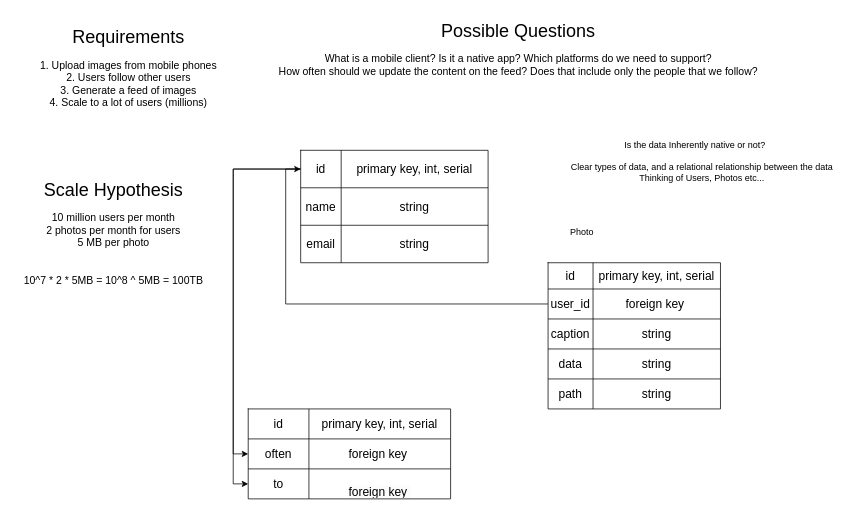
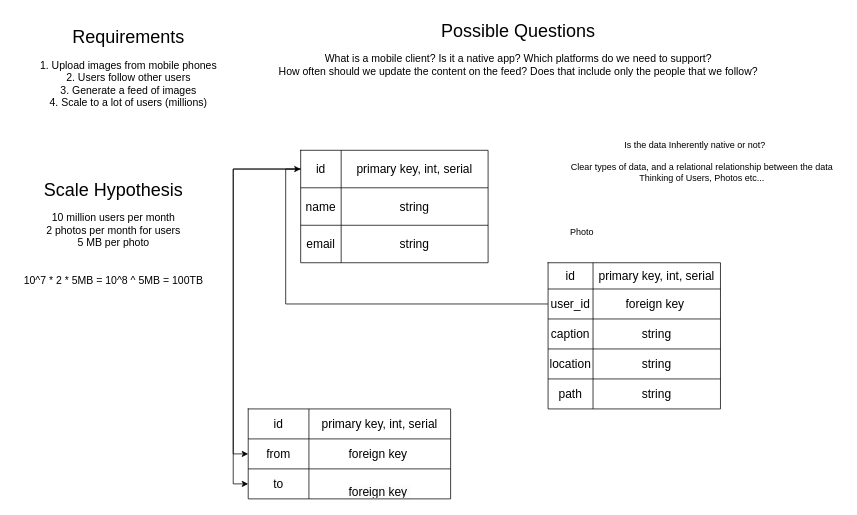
  <mxCell id="0" />
  <mxCell id="1" parent="0" />
  <mxCell id="2" value="&lt;font style=&quot;font-size: 24px;&quot;&gt;Requirements&lt;br&gt;&lt;/font&gt;&lt;br&gt;&lt;font style=&quot;font-size: 14px;&quot;&gt;1. Upload images from mobile phones&lt;br&gt;2. Users follow other users&lt;br&gt;3. Generate a feed of images&lt;br&gt;4. Scale to a lot of users (millions)&lt;/font&gt;" style="text;html=1;align=center;verticalAlign=middle;resizable=0;points=[];autosize=1;strokeColor=none;fillColor=none;" vertex="1" parent="1"><mxGeometry x="40" y="30" width="260" height="120" as="geometry" /></mxCell>
  <mxCell id="3" value="&lt;font style=&quot;font-size: 24px;&quot;&gt;Possible Questions&lt;br&gt;&lt;/font&gt;&lt;br&gt;&lt;font style=&quot;font-size: 14px;&quot;&gt;What is a mobile client? Is it a native app? Which platforms do we need to support?&lt;br&gt;How often should we update the content on the feed? Does that include only the people that we follow?&lt;/font&gt;" style="text;html=1;align=center;verticalAlign=middle;resizable=0;points=[];autosize=1;strokeColor=none;fillColor=none;" vertex="1" parent="1"><mxGeometry x="360" y="20" width="660" height="90" as="geometry" /></mxCell>
  <mxCell id="4" value="&lt;font style=&quot;font-size: 24px;&quot;&gt;Scale Hypothesis&lt;br&gt;&lt;/font&gt;&lt;br&gt;&lt;font style=&quot;font-size: 14px;&quot;&gt;10 million users per month&lt;br&gt;2 photos per month for users&lt;br&gt;5 MB per photo&lt;br&gt;&lt;br&gt;&lt;br&gt;10^7 * 2 * 5MB = 10^8 ^ 5MB = 100TB&lt;/font&gt;" style="text;html=1;align=center;verticalAlign=middle;resizable=0;points=[];autosize=1;strokeColor=none;fillColor=none;" vertex="1" parent="1"><mxGeometry x="20" y="230" width="260" height="160" as="geometry" /></mxCell>
  <mxCell id="5" value="" style="shape=table;startSize=0;container=1;collapsible=0;childLayout=tableLayout;fontSize=16;" vertex="1" parent="1"><mxGeometry x="400" y="200" width="250" height="150" as="geometry" /></mxCell>
  <mxCell id="6" value="" style="shape=tableRow;horizontal=0;startSize=0;swimlaneHead=0;swimlaneBody=0;strokeColor=inherit;top=0;left=0;bottom=0;right=0;collapsible=0;dropTarget=0;fillColor=none;points=[[0,0.5],[1,0.5]];portConstraint=eastwest;fontSize=16;" vertex="1" parent="5"><mxGeometry width="250" height="50" as="geometry" /></mxCell>
  <mxCell id="7" value="id" style="shape=partialRectangle;html=1;whiteSpace=wrap;connectable=0;strokeColor=inherit;overflow=hidden;fillColor=none;top=0;left=0;bottom=0;right=0;pointerEvents=1;fontSize=16;" vertex="1" parent="6"><mxGeometry width="54" height="50" as="geometry"><mxRectangle width="54" height="50" as="alternateBounds" /></mxGeometry></mxCell>
  <mxCell id="8" value="primary key, int, serial" style="shape=partialRectangle;html=1;whiteSpace=wrap;connectable=0;strokeColor=inherit;overflow=hidden;fillColor=none;top=0;left=0;bottom=0;right=0;pointerEvents=1;fontSize=16;" vertex="1" parent="6"><mxGeometry x="54" width="196" height="50" as="geometry"><mxRectangle width="196" height="50" as="alternateBounds" /></mxGeometry></mxCell>
  <mxCell id="9" value="" style="shape=tableRow;horizontal=0;startSize=0;swimlaneHead=0;swimlaneBody=0;strokeColor=inherit;top=0;left=0;bottom=0;right=0;collapsible=0;dropTarget=0;fillColor=none;points=[[0,0.5],[1,0.5]];portConstraint=eastwest;fontSize=16;" vertex="1" parent="5"><mxGeometry y="50" width="250" height="50" as="geometry" /></mxCell>
  <mxCell id="10" value="name" style="shape=partialRectangle;html=1;whiteSpace=wrap;connectable=0;strokeColor=inherit;overflow=hidden;fillColor=none;top=0;left=0;bottom=0;right=0;pointerEvents=1;fontSize=16;" vertex="1" parent="9"><mxGeometry width="54" height="50" as="geometry"><mxRectangle width="54" height="50" as="alternateBounds" /></mxGeometry></mxCell>
  <mxCell id="11" value="string" style="shape=partialRectangle;html=1;whiteSpace=wrap;connectable=0;strokeColor=inherit;overflow=hidden;fillColor=none;top=0;left=0;bottom=0;right=0;pointerEvents=1;fontSize=16;" vertex="1" parent="9"><mxGeometry x="54" width="196" height="50" as="geometry"><mxRectangle width="196" height="50" as="alternateBounds" /></mxGeometry></mxCell>
  <mxCell id="12" style="edgeStyle=orthogonalEdgeStyle;rounded=0;orthogonalLoop=1;jettySize=auto;html=1;exitX=1;exitY=0.5;exitDx=0;exitDy=0;" edge="1" parent="5" source="6" target="6"><mxGeometry relative="1" as="geometry" /></mxCell>
  <mxCell id="13" value="" style="shape=tableRow;horizontal=0;startSize=0;swimlaneHead=0;swimlaneBody=0;strokeColor=inherit;top=0;left=0;bottom=0;right=0;collapsible=0;dropTarget=0;fillColor=none;points=[[0,0.5],[1,0.5]];portConstraint=eastwest;fontSize=16;" vertex="1" parent="5"><mxGeometry y="100" width="250" height="50" as="geometry" /></mxCell>
  <mxCell id="14" value="email" style="shape=partialRectangle;html=1;whiteSpace=wrap;connectable=0;strokeColor=inherit;overflow=hidden;fillColor=none;top=0;left=0;bottom=0;right=0;pointerEvents=1;fontSize=16;" vertex="1" parent="13"><mxGeometry width="54" height="50" as="geometry"><mxRectangle width="54" height="50" as="alternateBounds" /></mxGeometry></mxCell>
  <mxCell id="15" value="string" style="shape=partialRectangle;html=1;whiteSpace=wrap;connectable=0;strokeColor=inherit;overflow=hidden;fillColor=none;top=0;left=0;bottom=0;right=0;pointerEvents=1;fontSize=16;" vertex="1" parent="13"><mxGeometry x="54" width="196" height="50" as="geometry"><mxRectangle width="196" height="50" as="alternateBounds" /></mxGeometry></mxCell>
  <mxCell id="16" style="edgeStyle=orthogonalEdgeStyle;rounded=0;orthogonalLoop=1;jettySize=auto;html=1;exitX=1;exitY=0.5;exitDx=0;exitDy=0;" edge="1" parent="5" source="6" target="6"><mxGeometry relative="1" as="geometry" /></mxCell>
  <mxCell id="17" value="" style="shape=table;startSize=0;container=1;collapsible=0;childLayout=tableLayout;fontSize=16;" vertex="1" parent="1"><mxGeometry x="330" y="545" width="270" height="120" as="geometry" /></mxCell>
  <mxCell id="18" value="" style="shape=tableRow;horizontal=0;startSize=0;swimlaneHead=0;swimlaneBody=0;strokeColor=inherit;top=0;left=0;bottom=0;right=0;collapsible=0;dropTarget=0;fillColor=none;points=[[0,0.5],[1,0.5]];portConstraint=eastwest;fontSize=16;" vertex="1" parent="17"><mxGeometry width="270" height="40" as="geometry" /></mxCell>
  <mxCell id="19" value="id" style="shape=partialRectangle;html=1;whiteSpace=wrap;connectable=0;strokeColor=inherit;overflow=hidden;fillColor=none;top=0;left=0;bottom=0;right=0;pointerEvents=1;fontSize=16;" vertex="1" parent="18"><mxGeometry width="81" height="40" as="geometry"><mxRectangle width="81" height="40" as="alternateBounds" /></mxGeometry></mxCell>
  <mxCell id="20" value="primary key, int, serial" style="shape=partialRectangle;html=1;whiteSpace=wrap;connectable=0;strokeColor=inherit;overflow=hidden;fillColor=none;top=0;left=0;bottom=0;right=0;pointerEvents=1;fontSize=16;" vertex="1" parent="18"><mxGeometry x="81" width="189" height="40" as="geometry"><mxRectangle width="189" height="40" as="alternateBounds" /></mxGeometry></mxCell>
  <mxCell id="21" value="" style="shape=tableRow;horizontal=0;startSize=0;swimlaneHead=0;swimlaneBody=0;strokeColor=inherit;top=0;left=0;bottom=0;right=0;collapsible=0;dropTarget=0;fillColor=none;points=[[0,0.5],[1,0.5]];portConstraint=eastwest;fontSize=16;" vertex="1" parent="17"><mxGeometry y="40" width="270" height="40" as="geometry" /></mxCell>
- <mxCell id="22" value="often" style="shape=partialRectangle;html=1;whiteSpace=wrap;connectable=0;strokeColor=inherit;overflow=hidden;fillColor=none;top=0;left=0;bottom=0;right=0;pointerEvents=1;fontSize=16;" vertex="1" parent="21"><mxGeometry width="81" height="40" as="geometry"><mxRectangle width="81" height="40" as="alternateBounds" /></mxGeometry></mxCell>
+ <mxCell id="22" value="from" style="shape=partialRectangle;html=1;whiteSpace=wrap;connectable=0;strokeColor=inherit;overflow=hidden;fillColor=none;top=0;left=0;bottom=0;right=0;pointerEvents=1;fontSize=16;" vertex="1" parent="21"><mxGeometry width="81" height="40" as="geometry"><mxRectangle width="81" height="40" as="alternateBounds" /></mxGeometry></mxCell>
  <mxCell id="23" value="foreign key&amp;nbsp;" style="shape=partialRectangle;html=1;whiteSpace=wrap;connectable=0;strokeColor=inherit;overflow=hidden;fillColor=none;top=0;left=0;bottom=0;right=0;pointerEvents=1;fontSize=16;" vertex="1" parent="21"><mxGeometry x="81" width="189" height="40" as="geometry"><mxRectangle width="189" height="40" as="alternateBounds" /></mxGeometry></mxCell>
  <mxCell id="24" value="" style="shape=tableRow;horizontal=0;startSize=0;swimlaneHead=0;swimlaneBody=0;strokeColor=inherit;top=0;left=0;bottom=0;right=0;collapsible=0;dropTarget=0;fillColor=none;points=[[0,0.5],[1,0.5]];portConstraint=eastwest;fontSize=16;" vertex="1" parent="17"><mxGeometry y="80" width="270" height="40" as="geometry" /></mxCell>
  <mxCell id="25" value="to" style="shape=partialRectangle;html=1;whiteSpace=wrap;connectable=0;strokeColor=inherit;overflow=hidden;fillColor=none;top=0;left=0;bottom=0;right=0;pointerEvents=1;fontSize=16;" vertex="1" parent="24"><mxGeometry width="81" height="40" as="geometry"><mxRectangle width="81" height="40" as="alternateBounds" /></mxGeometry></mxCell>
  <mxCell id="26" value="&#10;&lt;span style=&quot;color: rgb(0, 0, 0); font-family: Helvetica; font-size: 16px; font-style: normal; font-variant-ligatures: normal; font-variant-caps: normal; font-weight: 400; letter-spacing: normal; orphans: 2; text-align: center; text-indent: 0px; text-transform: none; widows: 2; word-spacing: 0px; -webkit-text-stroke-width: 0px; background-color: rgb(251, 251, 251); text-decoration-thickness: initial; text-decoration-style: initial; text-decoration-color: initial; float: none; display: inline !important;&quot;&gt;foreign key&amp;nbsp;&lt;/span&gt;&#10;&#10;" style="shape=partialRectangle;html=1;whiteSpace=wrap;connectable=0;strokeColor=inherit;overflow=hidden;fillColor=none;top=0;left=0;bottom=0;right=0;pointerEvents=1;fontSize=16;" vertex="1" parent="24"><mxGeometry x="81" width="189" height="40" as="geometry"><mxRectangle width="189" height="40" as="alternateBounds" /></mxGeometry></mxCell>
  <mxCell id="27" value="" style="shape=table;startSize=0;container=1;collapsible=0;childLayout=tableLayout;fontSize=16;" vertex="1" parent="1"><mxGeometry x="730" y="350" width="230" height="195" as="geometry" /></mxCell>
  <mxCell id="28" value="" style="shape=tableRow;horizontal=0;startSize=0;swimlaneHead=0;swimlaneBody=0;strokeColor=inherit;top=0;left=0;bottom=0;right=0;collapsible=0;dropTarget=0;fillColor=none;points=[[0,0.5],[1,0.5]];portConstraint=eastwest;fontSize=16;" vertex="1" parent="27"><mxGeometry width="230" height="35" as="geometry" /></mxCell>
  <mxCell id="29" value="id" style="shape=partialRectangle;html=1;whiteSpace=wrap;connectable=0;strokeColor=inherit;overflow=hidden;fillColor=none;top=0;left=0;bottom=0;right=0;pointerEvents=1;fontSize=16;" vertex="1" parent="28"><mxGeometry width="60" height="35" as="geometry"><mxRectangle width="60" height="35" as="alternateBounds" /></mxGeometry></mxCell>
  <mxCell id="30" value="primary key, int, serial" style="shape=partialRectangle;html=1;whiteSpace=wrap;connectable=0;strokeColor=inherit;overflow=hidden;fillColor=none;top=0;left=0;bottom=0;right=0;pointerEvents=1;fontSize=16;" vertex="1" parent="28"><mxGeometry x="60" width="170" height="35" as="geometry"><mxRectangle width="170" height="35" as="alternateBounds" /></mxGeometry></mxCell>
  <mxCell id="31" value="" style="shape=tableRow;horizontal=0;startSize=0;swimlaneHead=0;swimlaneBody=0;strokeColor=inherit;top=0;left=0;bottom=0;right=0;collapsible=0;dropTarget=0;fillColor=none;points=[[0,0.5],[1,0.5]];portConstraint=eastwest;fontSize=16;" vertex="1" parent="27"><mxGeometry y="35" width="230" height="40" as="geometry" /></mxCell>
  <mxCell id="32" value="user_id" style="shape=partialRectangle;html=1;whiteSpace=wrap;connectable=0;strokeColor=inherit;overflow=hidden;fillColor=none;top=0;left=0;bottom=0;right=0;pointerEvents=1;fontSize=16;" vertex="1" parent="31"><mxGeometry width="60" height="40" as="geometry"><mxRectangle width="60" height="40" as="alternateBounds" /></mxGeometry></mxCell>
  <mxCell id="33" value="foreign key&amp;nbsp;" style="shape=partialRectangle;html=1;whiteSpace=wrap;connectable=0;strokeColor=inherit;overflow=hidden;fillColor=none;top=0;left=0;bottom=0;right=0;pointerEvents=1;fontSize=16;" vertex="1" parent="31"><mxGeometry x="60" width="170" height="40" as="geometry"><mxRectangle width="170" height="40" as="alternateBounds" /></mxGeometry></mxCell>
  <mxCell id="34" style="shape=tableRow;horizontal=0;startSize=0;swimlaneHead=0;swimlaneBody=0;strokeColor=inherit;top=0;left=0;bottom=0;right=0;collapsible=0;dropTarget=0;fillColor=none;points=[[0,0.5],[1,0.5]];portConstraint=eastwest;fontSize=16;" vertex="1" parent="27"><mxGeometry y="75" width="230" height="40" as="geometry" /></mxCell>
  <mxCell id="35" value="caption" style="shape=partialRectangle;html=1;whiteSpace=wrap;connectable=0;strokeColor=inherit;overflow=hidden;fillColor=none;top=0;left=0;bottom=0;right=0;pointerEvents=1;fontSize=16;" vertex="1" parent="34"><mxGeometry width="60" height="40" as="geometry"><mxRectangle width="60" height="40" as="alternateBounds" /></mxGeometry></mxCell>
  <mxCell id="36" value="string" style="shape=partialRectangle;html=1;whiteSpace=wrap;connectable=0;strokeColor=inherit;overflow=hidden;fillColor=none;top=0;left=0;bottom=0;right=0;pointerEvents=1;fontSize=16;" vertex="1" parent="34"><mxGeometry x="60" width="170" height="40" as="geometry"><mxRectangle width="170" height="40" as="alternateBounds" /></mxGeometry></mxCell>
  <mxCell id="37" style="shape=tableRow;horizontal=0;startSize=0;swimlaneHead=0;swimlaneBody=0;strokeColor=inherit;top=0;left=0;bottom=0;right=0;collapsible=0;dropTarget=0;fillColor=none;points=[[0,0.5],[1,0.5]];portConstraint=eastwest;fontSize=16;" vertex="1" parent="27"><mxGeometry y="115" width="230" height="40" as="geometry" /></mxCell>
- <mxCell id="38" value="data" style="shape=partialRectangle;html=1;whiteSpace=wrap;connectable=0;strokeColor=inherit;overflow=hidden;fillColor=none;top=0;left=0;bottom=0;right=0;pointerEvents=1;fontSize=16;" vertex="1" parent="37"><mxGeometry width="60" height="40" as="geometry"><mxRectangle width="60" height="40" as="alternateBounds" /></mxGeometry></mxCell>
+ <mxCell id="38" value="location" style="shape=partialRectangle;html=1;whiteSpace=wrap;connectable=0;strokeColor=inherit;overflow=hidden;fillColor=none;top=0;left=0;bottom=0;right=0;pointerEvents=1;fontSize=16;" vertex="1" parent="37"><mxGeometry width="60" height="40" as="geometry"><mxRectangle width="60" height="40" as="alternateBounds" /></mxGeometry></mxCell>
  <mxCell id="39" value="string" style="shape=partialRectangle;html=1;whiteSpace=wrap;connectable=0;strokeColor=inherit;overflow=hidden;fillColor=none;top=0;left=0;bottom=0;right=0;pointerEvents=1;fontSize=16;" vertex="1" parent="37"><mxGeometry x="60" width="170" height="40" as="geometry"><mxRectangle width="170" height="40" as="alternateBounds" /></mxGeometry></mxCell>
  <mxCell id="40" value="" style="shape=tableRow;horizontal=0;startSize=0;swimlaneHead=0;swimlaneBody=0;strokeColor=inherit;top=0;left=0;bottom=0;right=0;collapsible=0;dropTarget=0;fillColor=none;points=[[0,0.5],[1,0.5]];portConstraint=eastwest;fontSize=16;" vertex="1" parent="27"><mxGeometry y="155" width="230" height="40" as="geometry" /></mxCell>
  <mxCell id="41" value="path" style="shape=partialRectangle;html=1;whiteSpace=wrap;connectable=0;strokeColor=inherit;overflow=hidden;fillColor=none;top=0;left=0;bottom=0;right=0;pointerEvents=1;fontSize=16;" vertex="1" parent="40"><mxGeometry width="60" height="40" as="geometry"><mxRectangle width="60" height="40" as="alternateBounds" /></mxGeometry></mxCell>
  <mxCell id="42" value="string" style="shape=partialRectangle;html=1;whiteSpace=wrap;connectable=0;strokeColor=inherit;overflow=hidden;fillColor=none;top=0;left=0;bottom=0;right=0;pointerEvents=1;fontSize=16;" vertex="1" parent="40"><mxGeometry x="60" width="170" height="40" as="geometry"><mxRectangle width="170" height="40" as="alternateBounds" /></mxGeometry></mxCell>
  <mxCell id="43" value="Clear types of data, and a relational relationship between the data&lt;br&gt;Thinking of Users, Photos etc..." style="text;html=1;align=center;verticalAlign=middle;resizable=0;points=[];autosize=1;strokeColor=none;fillColor=none;" vertex="1" parent="1"><mxGeometry x="750" y="210" width="370" height="40" as="geometry" /></mxCell>
  <mxCell id="44" value="&lt;span style=&quot;color: rgb(0, 0, 0); font-family: Helvetica; font-style: normal; font-variant-ligatures: normal; font-variant-caps: normal; font-weight: 400; letter-spacing: normal; orphans: 2; text-align: center; text-indent: 0px; text-transform: none; widows: 2; word-spacing: 0px; -webkit-text-stroke-width: 0px; background-color: rgb(251, 251, 251); text-decoration-thickness: initial; text-decoration-style: initial; text-decoration-color: initial; float: none; display: inline !important;&quot;&gt;&lt;font style=&quot;font-size: 12px;&quot;&gt;Is the data Inherently native or not?&lt;/font&gt;&lt;/span&gt;" style="text;whiteSpace=wrap;html=1;" vertex="1" parent="1"><mxGeometry x="830" y="180" width="230" height="40" as="geometry" /></mxCell>
  <mxCell id="45" style="edgeStyle=orthogonalEdgeStyle;rounded=0;orthogonalLoop=1;jettySize=auto;html=1;entryX=0;entryY=0.5;entryDx=0;entryDy=0;" edge="1" parent="1" source="31" target="6"><mxGeometry relative="1" as="geometry" /></mxCell>
  <mxCell id="46" value="Photo" style="text;html=1;align=center;verticalAlign=middle;resizable=0;points=[];autosize=1;strokeColor=none;fillColor=none;" vertex="1" parent="1"><mxGeometry x="750" y="295" width="50" height="30" as="geometry" /></mxCell>
  <mxCell id="47" style="edgeStyle=orthogonalEdgeStyle;rounded=0;orthogonalLoop=1;jettySize=auto;html=1;exitX=0;exitY=0.5;exitDx=0;exitDy=0;entryX=0;entryY=0.5;entryDx=0;entryDy=0;" edge="1" parent="1" source="6" target="21"><mxGeometry relative="1" as="geometry" /></mxCell>
  <mxCell id="48" style="edgeStyle=orthogonalEdgeStyle;rounded=0;orthogonalLoop=1;jettySize=auto;html=1;exitX=0;exitY=0.5;exitDx=0;exitDy=0;entryX=0;entryY=0.5;entryDx=0;entryDy=0;" edge="1" parent="1" source="6" target="24"><mxGeometry relative="1" as="geometry" /></mxCell>
